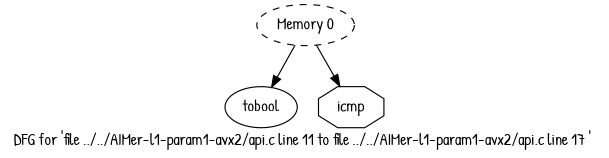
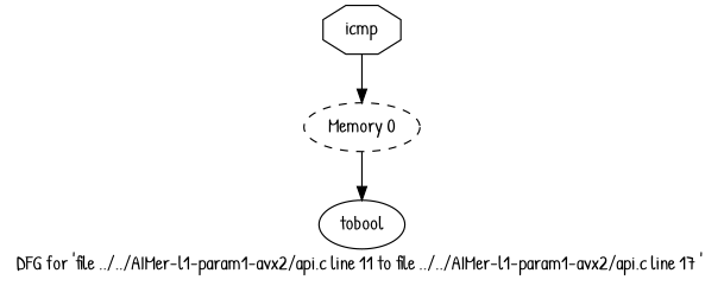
  digraph {
    fontname="Patrick Hand"
    label="DFG for 'file ../../AIMer-l1-param1-avx2/api.c line 11 to file ../../AIMer-l1-param1-avx2/api.c line 17 ' "
    node [fontname="Patrick Hand" shape=ellipse style=solid]
    edge [fontname="Patrick Hand"]
    n1 [label=tobool]
    n2 [label=icmp shape=octagon]
    n3 [label="Memory 0" style=dashed]
    n3 -> n1
-   n3 -> n2
+   n2 -> n3
  }
